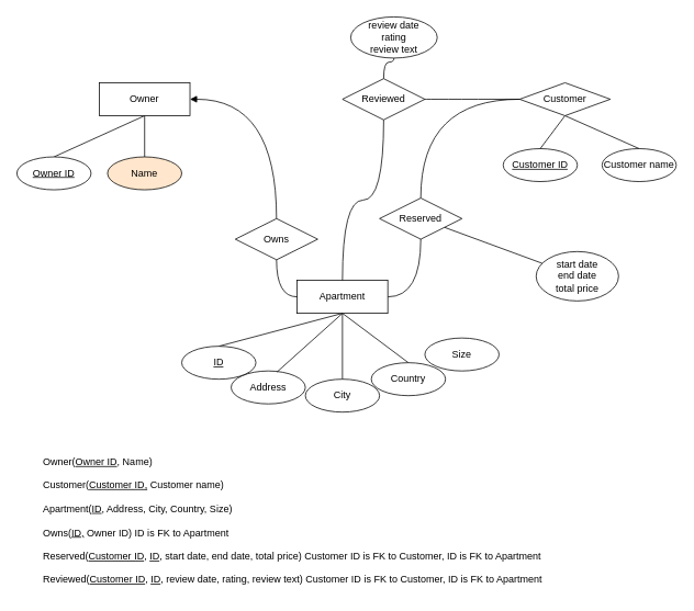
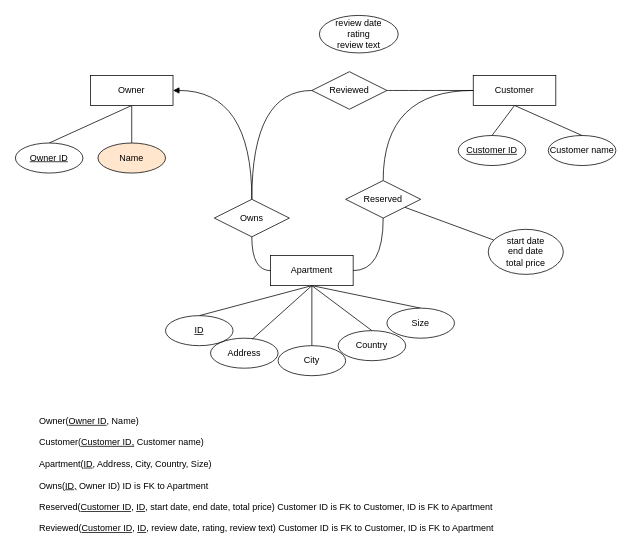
  <mxCell id="0" />
  <mxCell id="1" parent="0" />
  <mxCell id="2" style="rounded=0;orthogonalLoop=1;jettySize=auto;html=1;exitX=0.5;exitY=1;exitDx=0;exitDy=0;entryX=0.5;entryY=0;entryDx=0;entryDy=0;endArrow=none;endFill=0;" parent="1" source="4" target="16" edge="1"><mxGeometry relative="1" as="geometry" /></mxCell>
  <mxCell id="3" style="rounded=0;orthogonalLoop=1;jettySize=auto;html=1;exitX=0.5;exitY=1;exitDx=0;exitDy=0;entryX=0.5;entryY=0;entryDx=0;entryDy=0;endArrow=none;endFill=0;" parent="1" source="4" target="15" edge="1"><mxGeometry relative="1" as="geometry" /></mxCell>
  <mxCell id="4" value="Owner" style="rounded=0;whiteSpace=wrap;html=1;" parent="1" vertex="1"><mxGeometry x="120" y="100" width="110" height="40" as="geometry" /></mxCell>
  <mxCell id="5" style="rounded=0;orthogonalLoop=1;jettySize=auto;html=1;exitX=0.5;exitY=1;exitDx=0;exitDy=0;entryX=0.5;entryY=0;entryDx=0;entryDy=0;endArrow=none;endFill=0;" parent="1" source="8" target="17" edge="1"><mxGeometry relative="1" as="geometry" /></mxCell>
  <mxCell id="6" style="rounded=0;orthogonalLoop=1;jettySize=auto;html=1;exitX=0.5;exitY=1;exitDx=0;exitDy=0;entryX=0.5;entryY=0;entryDx=0;entryDy=0;endArrow=none;endFill=0;" parent="1" source="8" target="18" edge="1"><mxGeometry relative="1" as="geometry" /></mxCell>
  <mxCell id="7" style="edgeStyle=orthogonalEdgeStyle;rounded=0;orthogonalLoop=1;jettySize=auto;html=1;endArrow=none;endFill=0;curved=1;" parent="1" source="8" target="29" edge="1"><mxGeometry relative="1" as="geometry" /></mxCell>
- <mxCell id="8" value="Customer" style="rhombus;whiteSpace=wrap;html=1;" parent="1" vertex="1"><mxGeometry x="630" y="100" width="110" height="40" as="geometry" /></mxCell>
+ <mxCell id="8" value="Customer" style="rounded=0;whiteSpace=wrap;html=1;" parent="1" vertex="1"><mxGeometry x="630" y="100" width="110" height="40" as="geometry" /></mxCell>
+ <mxCell id="9" style="rounded=0;orthogonalLoop=1;jettySize=auto;html=1;entryX=0.5;entryY=0;entryDx=0;entryDy=0;endArrow=none;endFill=0;exitX=0.5;exitY=1;exitDx=0;exitDy=0;" parent="1" source="14" target="22" edge="1"><mxGeometry relative="1" as="geometry" /></mxCell>
  <mxCell id="10" style="rounded=0;orthogonalLoop=1;jettySize=auto;html=1;exitX=0.5;exitY=1;exitDx=0;exitDy=0;entryX=0.5;entryY=0;entryDx=0;entryDy=0;endArrow=none;endFill=0;" parent="1" source="14" target="21" edge="1"><mxGeometry relative="1" as="geometry" /></mxCell>
  <mxCell id="11" style="rounded=0;orthogonalLoop=1;jettySize=auto;html=1;exitX=0.5;exitY=1;exitDx=0;exitDy=0;entryX=0.5;entryY=0;entryDx=0;entryDy=0;endArrow=none;endFill=0;" parent="1" source="14" target="20" edge="1"><mxGeometry relative="1" as="geometry" /></mxCell>
  <mxCell id="12" style="rounded=0;orthogonalLoop=1;jettySize=auto;html=1;exitX=0.5;exitY=1;exitDx=0;exitDy=0;entryX=0.5;entryY=0;entryDx=0;entryDy=0;endArrow=none;endFill=0;" parent="1" source="14" target="23" edge="1"><mxGeometry relative="1" as="geometry" /></mxCell>
  <mxCell id="13" style="edgeStyle=orthogonalEdgeStyle;rounded=0;orthogonalLoop=1;jettySize=auto;html=1;exitX=1;exitY=0.5;exitDx=0;exitDy=0;entryX=0.5;entryY=1;entryDx=0;entryDy=0;endArrow=none;endFill=0;curved=1;" parent="1" source="14" target="29" edge="1"><mxGeometry relative="1" as="geometry" /></mxCell>
  <mxCell id="14" value="Apartment" style="rounded=0;whiteSpace=wrap;html=1;" parent="1" vertex="1"><mxGeometry x="360" y="340" width="110" height="40" as="geometry" /></mxCell>
  <mxCell id="15" value="&lt;u&gt;Owner ID&lt;/u&gt;" style="ellipse;whiteSpace=wrap;html=1;" parent="1" vertex="1"><mxGeometry x="20" y="190" width="90" height="40" as="geometry" /></mxCell>
  <mxCell id="16" value="Name" style="ellipse;whiteSpace=wrap;html=1;fillColor=#ffe6cc;" parent="1" vertex="1"><mxGeometry x="130" y="190" width="90" height="40" as="geometry" /></mxCell>
  <mxCell id="17" value="&lt;u&gt;Customer ID&lt;/u&gt;" style="ellipse;whiteSpace=wrap;html=1;" parent="1" vertex="1"><mxGeometry x="610" y="180" width="90" height="40" as="geometry" /></mxCell>
  <mxCell id="18" value="Customer name" style="ellipse;whiteSpace=wrap;html=1;" parent="1" vertex="1"><mxGeometry x="730" y="180" width="90" height="40" as="geometry" /></mxCell>
  <mxCell id="19" value="Address" style="ellipse;whiteSpace=wrap;html=1;" parent="1" vertex="1"><mxGeometry x="280" y="450" width="90" height="40" as="geometry" /></mxCell>
  <mxCell id="20" value="City" style="ellipse;whiteSpace=wrap;html=1;" parent="1" vertex="1"><mxGeometry x="370" y="460" width="90" height="40" as="geometry" /></mxCell>
  <mxCell id="21" value="Country" style="ellipse;whiteSpace=wrap;html=1;" parent="1" vertex="1"><mxGeometry x="450" y="440" width="90" height="40" as="geometry" /></mxCell>
  <mxCell id="22" value="Size" style="ellipse;whiteSpace=wrap;html=1;" parent="1" vertex="1"><mxGeometry x="515" y="410" width="90" height="40" as="geometry" /></mxCell>
  <mxCell id="23" value="&lt;u&gt;ID&lt;/u&gt;" style="ellipse;whiteSpace=wrap;html=1;" parent="1" vertex="1"><mxGeometry x="220" y="420" width="90" height="40" as="geometry" /></mxCell>
  <mxCell id="24" style="rounded=0;orthogonalLoop=1;jettySize=auto;html=1;exitX=0.5;exitY=1;exitDx=0;exitDy=0;entryX=0.618;entryY=0.03;entryDx=0;entryDy=0;entryPerimeter=0;endArrow=none;endFill=0;" parent="1" source="14" target="19" edge="1"><mxGeometry relative="1" as="geometry" /></mxCell>
  <mxCell id="25" style="edgeStyle=orthogonalEdgeStyle;rounded=0;orthogonalLoop=1;jettySize=auto;html=1;exitX=0.5;exitY=1;exitDx=0;exitDy=0;entryX=0;entryY=0.5;entryDx=0;entryDy=0;endArrow=none;endFill=0;curved=1;" parent="1" source="27" target="14" edge="1"><mxGeometry relative="1" as="geometry" /></mxCell>
  <mxCell id="26" style="edgeStyle=orthogonalEdgeStyle;rounded=0;orthogonalLoop=1;jettySize=auto;html=1;exitX=0.5;exitY=0;exitDx=0;exitDy=0;entryX=1;entryY=0.5;entryDx=0;entryDy=0;curved=1;endArrow=block;endFill=1;strokeWidth=1;" parent="1" source="27" target="4" edge="1"><mxGeometry relative="1" as="geometry" /></mxCell>
  <mxCell id="27" value="Owns" style="rhombus;whiteSpace=wrap;html=1;" parent="1" vertex="1"><mxGeometry x="285" y="265" width="100" height="50" as="geometry" /></mxCell>
  <mxCell id="28" value="" style="rounded=0;orthogonalLoop=1;jettySize=auto;html=1;endArrow=none;endFill=0;" parent="1" source="29" target="30" edge="1"><mxGeometry relative="1" as="geometry" /></mxCell>
  <mxCell id="29" value="Reserved" style="rhombus;whiteSpace=wrap;html=1;" parent="1" vertex="1"><mxGeometry x="460" y="240" width="100" height="50" as="geometry" /></mxCell>
  <mxCell id="30" value="start date&lt;br&gt;end date&lt;br&gt;total price" style="ellipse;whiteSpace=wrap;html=1;" parent="1" vertex="1"><mxGeometry x="650" y="305" width="100" height="60" as="geometry" /></mxCell>
  <mxCell id="31" style="edgeStyle=orthogonalEdgeStyle;rounded=0;orthogonalLoop=1;jettySize=auto;html=1;entryX=0;entryY=0.5;entryDx=0;entryDy=0;endArrow=none;endFill=0;curved=1;" parent="1" source="34" target="8" edge="1"><mxGeometry relative="1" as="geometry" /></mxCell>
- <mxCell id="32" style="edgeStyle=orthogonalEdgeStyle;rounded=0;orthogonalLoop=1;jettySize=auto;html=1;curved=1;endArrow=none;endFill=0;" parent="1" source="34" target="14" edge="1"><mxGeometry relative="1" as="geometry" /></mxCell>
- <mxCell id="33" value="" style="edgeStyle=orthogonalEdgeStyle;rounded=0;orthogonalLoop=1;jettySize=auto;html=1;endArrow=none;endFill=0;curved=1;" parent="1" source="34" target="35" edge="1"><mxGeometry relative="1" as="geometry" /></mxCell>
+ <mxCell id="33" value="" style="edgeStyle=orthogonalEdgeStyle;rounded=0;orthogonalLoop=1;jettySize=auto;html=1;endArrow=none;endFill=0;curved=1;" parent="1" source="34" target="27" edge="1"><mxGeometry relative="1" as="geometry" /></mxCell>
  <mxCell id="34" value="Reviewed" style="rhombus;whiteSpace=wrap;html=1;" parent="1" vertex="1"><mxGeometry x="415" y="95" width="100" height="50" as="geometry" /></mxCell>
  <mxCell id="35" value="review date&lt;br&gt;rating&lt;br&gt;review text" style="ellipse;whiteSpace=wrap;html=1;" parent="1" vertex="1"><mxGeometry x="425" width="105" height="50" as="geometry" y="20" /></mxCell>
  <mxCell id="36" value="&lt;br&gt;Owner(&lt;u style=&quot;border-color: var(--border-color);&quot;&gt;Owner ID&lt;/u&gt;, Name)&lt;br&gt;&lt;br&gt;Customer(&lt;u&gt;Customer ID,&lt;/u&gt;&amp;nbsp;Customer name)&lt;br&gt;&lt;br&gt;Apartment(&lt;u&gt;ID&lt;/u&gt;, Address, City, Country, Size)&lt;br&gt;&lt;div&gt;&lt;br&gt;&lt;/div&gt;&lt;div&gt;Owns(&lt;u&gt;ID,&lt;/u&gt;&amp;nbsp;Owner ID) ID is FK to Apartment&lt;/div&gt;&lt;div&gt;&lt;br&gt;&lt;/div&gt;&lt;div&gt;Reserved(&lt;u&gt;Customer ID&lt;/u&gt;, &lt;u&gt;ID&lt;/u&gt;, start date, end date, total price) Customer ID is FK to Customer, ID is FK to Apartment&amp;nbsp;&lt;/div&gt;&lt;div&gt;&lt;br&gt;&lt;/div&gt;&lt;div&gt;Reviewed(&lt;u&gt;Customer ID&lt;/u&gt;, &lt;u&gt;ID&lt;/u&gt;, review date, rating, review text) Customer ID is FK to Customer, ID is FK to Apartment&lt;/div&gt;" style="text;html=1;align=left;verticalAlign=middle;resizable=0;points=[];autosize=1;strokeColor=none;fillColor=none;" parent="1" vertex="1"><mxGeometry x="50" y="530" width="630" height="190" as="geometry" /></mxCell>
